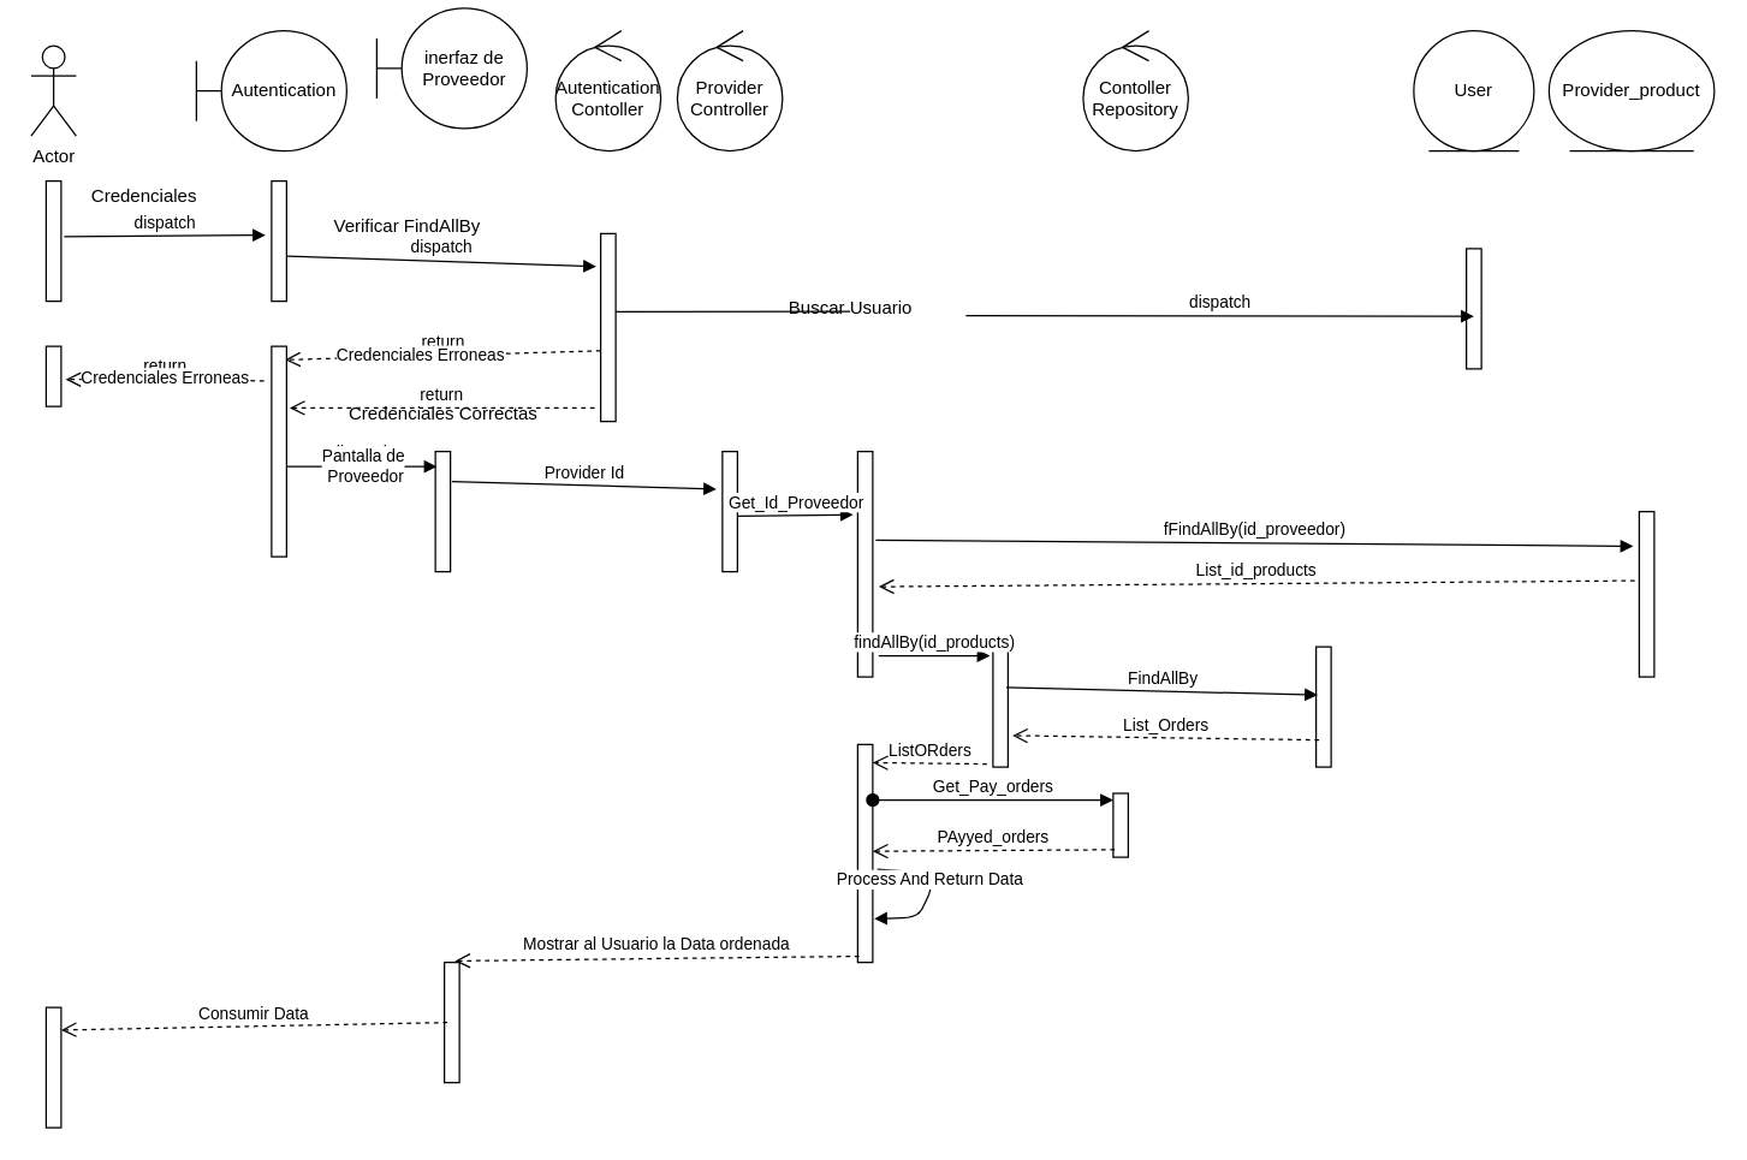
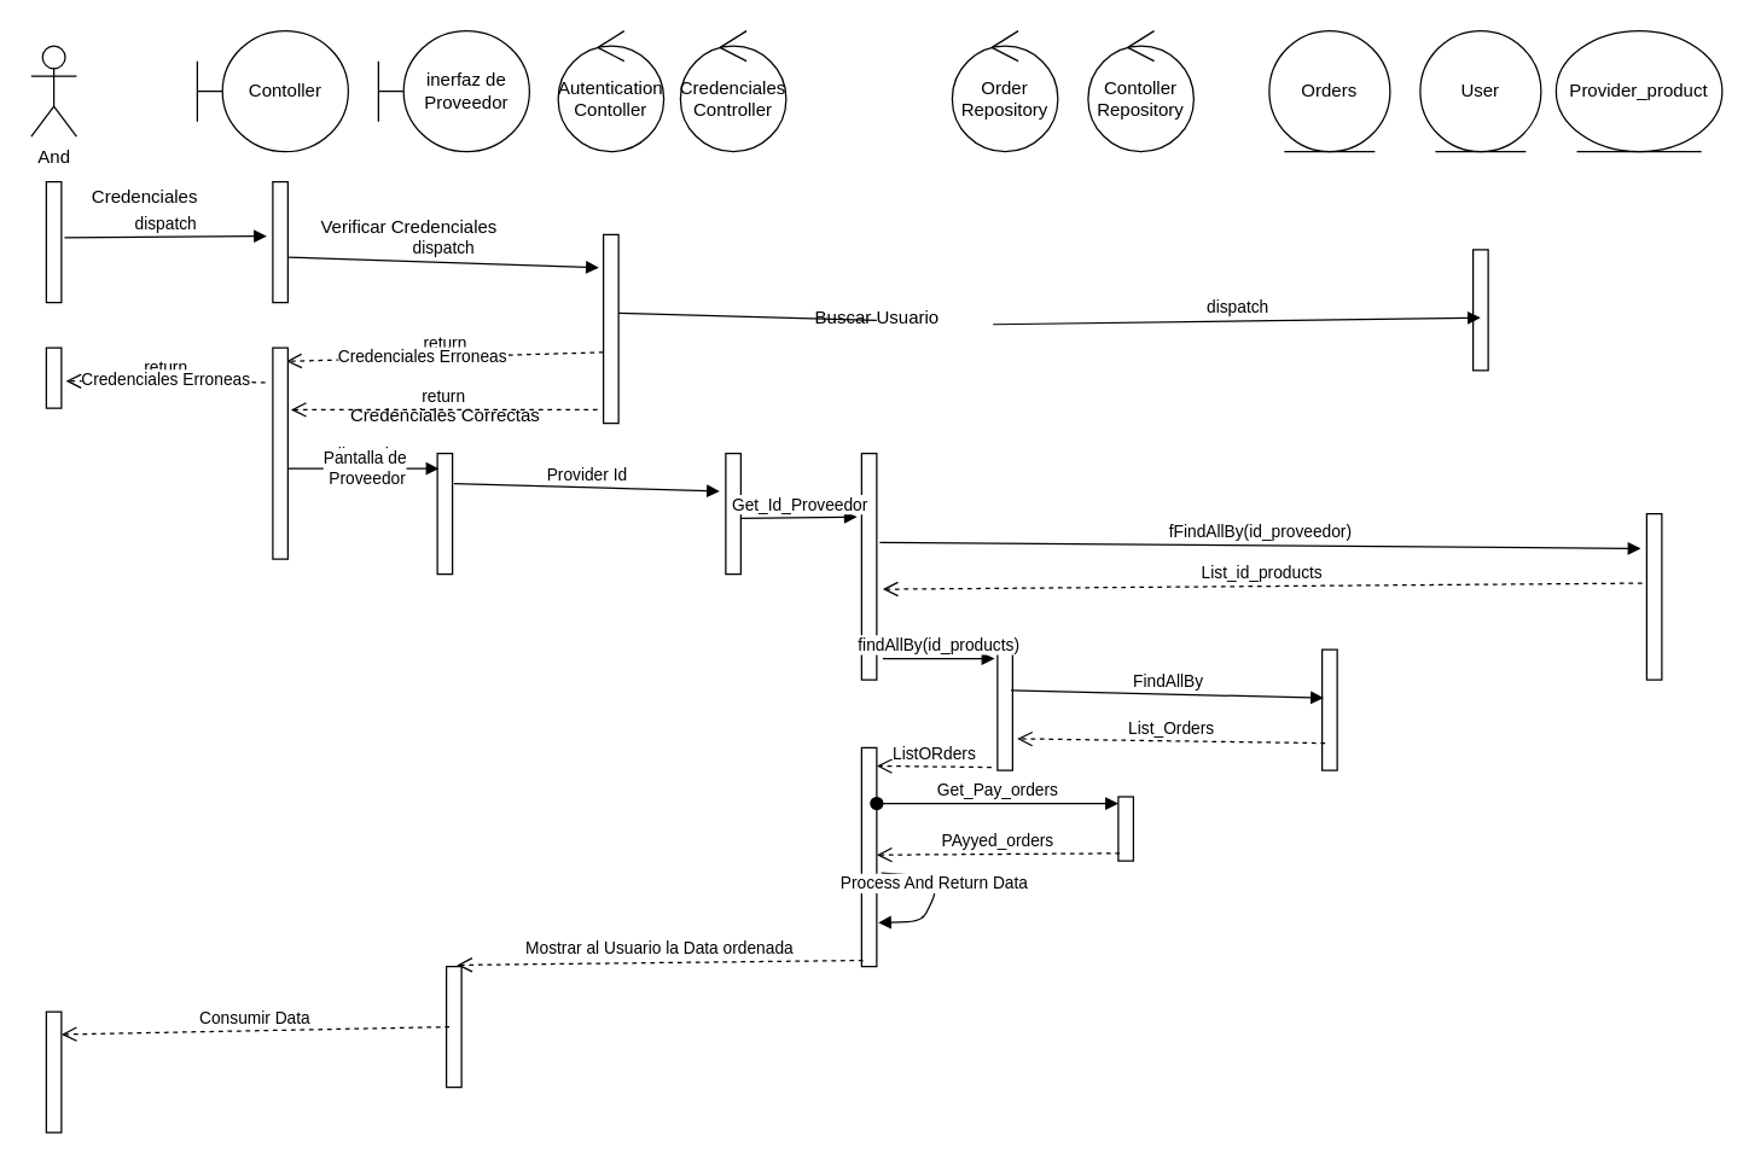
  <mxCell id="0" />
  <mxCell id="1" parent="0" />
- <mxCell id="2" value="Actor" style="shape=umlActor;verticalLabelPosition=bottom;verticalAlign=top;html=1;" vertex="1" parent="1"><mxGeometry x="20" y="30" width="30" height="60" as="geometry" /></mxCell>
+ <mxCell id="2" value="And" style="shape=umlActor;verticalLabelPosition=bottom;verticalAlign=top;html=1;" vertex="1" parent="1"><mxGeometry x="20" y="30" width="30" height="60" as="geometry" /></mxCell>
  <mxCell id="3" value="" style="html=1;points=[];perimeter=orthogonalPerimeter;" vertex="1" parent="1"><mxGeometry x="30" y="120" width="10" height="80" as="geometry" /></mxCell>
- <mxCell id="4" value="Autentication" style="shape=umlBoundary;whiteSpace=wrap;html=1;" vertex="1" parent="1"><mxGeometry x="130" y="20" width="100" height="80" as="geometry" /></mxCell>
+ <mxCell id="4" value="Contoller" style="shape=umlBoundary;whiteSpace=wrap;html=1;" vertex="1" parent="1"><mxGeometry x="130" y="20" width="100" height="80" as="geometry" /></mxCell>
  <mxCell id="5" value="" style="html=1;points=[];perimeter=orthogonalPerimeter;" vertex="1" parent="1"><mxGeometry x="180" y="120" width="10" height="80" as="geometry" /></mxCell>
  <mxCell id="6" value="dispatch" style="html=1;verticalAlign=bottom;endArrow=block;exitX=1.2;exitY=0.463;exitDx=0;exitDy=0;exitPerimeter=0;entryX=-0.4;entryY=0.45;entryDx=0;entryDy=0;entryPerimeter=0;" edge="1" parent="1" source="3" target="5"><mxGeometry width="80" relative="1" as="geometry"><mxPoint x="60" y="159.5" as="sourcePoint" /><mxPoint x="140" y="159.5" as="targetPoint" /></mxGeometry></mxCell>
  <mxCell id="7" value="Credenciales" style="text;html=1;align=center;verticalAlign=middle;resizable=0;points=[];autosize=1;strokeColor=none;fillColor=none;" vertex="1" parent="1"><mxGeometry x="50" y="115" width="90" height="30" as="geometry" /></mxCell>
  <mxCell id="8" value="Autentication&lt;br&gt;Contoller" style="ellipse;shape=umlControl;whiteSpace=wrap;html=1;" vertex="1" parent="1"><mxGeometry x="369" y="20" width="70" height="80" as="geometry" /></mxCell>
  <mxCell id="9" value="dispatch" style="html=1;verticalAlign=bottom;endArrow=block;exitX=1;exitY=0.625;exitDx=0;exitDy=0;exitPerimeter=0;entryX=-0.3;entryY=0.175;entryDx=0;entryDy=0;entryPerimeter=0;" edge="1" parent="1" source="5" target="10"><mxGeometry width="80" relative="1" as="geometry"><mxPoint x="220" y="170" as="sourcePoint" /><mxPoint x="300" y="170" as="targetPoint" /></mxGeometry></mxCell>
  <mxCell id="10" value="" style="html=1;points=[];perimeter=orthogonalPerimeter;" vertex="1" parent="1"><mxGeometry x="399" y="155" width="10" height="125" as="geometry" /></mxCell>
- <mxCell id="11" value="Verificar FindAllBy" style="text;html=1;align=center;verticalAlign=middle;resizable=0;points=[];autosize=1;strokeColor=none;fillColor=none;" vertex="1" parent="1"><mxGeometry x="200" y="135" width="140" height="30" as="geometry" /></mxCell>
+ <mxCell id="11" value="Verificar Credenciales" style="text;html=1;align=center;verticalAlign=middle;resizable=0;points=[];autosize=1;strokeColor=none;fillColor=none;" vertex="1" parent="1"><mxGeometry x="200" y="135" width="140" height="30" as="geometry" /></mxCell>
  <mxCell id="12" value="User" style="ellipse;shape=umlEntity;whiteSpace=wrap;html=1;" vertex="1" parent="1"><mxGeometry x="940" y="20" width="80" height="80" as="geometry" /></mxCell>
  <mxCell id="13" value="" style="html=1;points=[];perimeter=orthogonalPerimeter;" vertex="1" parent="1"><mxGeometry x="975" y="165" width="10" height="80" as="geometry" /></mxCell>
  <mxCell id="14" value="dispatch" style="html=1;verticalAlign=bottom;endArrow=block;exitX=1.2;exitY=0.65;exitDx=0;exitDy=0;exitPerimeter=0;entryX=0.5;entryY=0.563;entryDx=0;entryDy=0;entryPerimeter=0;startArrow=none;" edge="1" parent="1" source="23" target="13"><mxGeometry width="80" relative="1" as="geometry"><mxPoint x="360" y="210" as="sourcePoint" /><mxPoint x="470" y="207" as="targetPoint" /></mxGeometry></mxCell>
  <mxCell id="15" value="return" style="html=1;verticalAlign=bottom;endArrow=open;dashed=1;endSize=8;entryX=0.9;entryY=0.064;entryDx=0;entryDy=0;entryPerimeter=0;exitX=0;exitY=0.624;exitDx=0;exitDy=0;exitPerimeter=0;" edge="1" parent="1" source="10" target="18"><mxGeometry relative="1" as="geometry"><mxPoint x="390" y="235" as="sourcePoint" /><mxPoint x="200" y="233" as="targetPoint" /></mxGeometry></mxCell>
  <mxCell id="16" value="Credenciales Erroneas" style="edgeLabel;html=1;align=center;verticalAlign=middle;resizable=0;points=[];" vertex="1" connectable="0" parent="15"><mxGeometry x="0.154" y="-1" relative="1" as="geometry"><mxPoint as="offset" /></mxGeometry></mxCell>
  <mxCell id="17" value="" style="html=1;points=[];perimeter=orthogonalPerimeter;" vertex="1" parent="1"><mxGeometry x="30" y="230" width="10" height="40" as="geometry" /></mxCell>
  <mxCell id="18" value="" style="html=1;points=[];perimeter=orthogonalPerimeter;" vertex="1" parent="1"><mxGeometry x="180" y="230" width="10" height="140" as="geometry" /></mxCell>
  <mxCell id="19" value="return" style="html=1;verticalAlign=bottom;endArrow=open;dashed=1;endSize=8;exitX=-0.5;exitY=0.164;exitDx=0;exitDy=0;exitPerimeter=0;entryX=1.3;entryY=0.55;entryDx=0;entryDy=0;entryPerimeter=0;" edge="1" parent="1" source="18" target="17"><mxGeometry relative="1" as="geometry"><mxPoint x="170" y="250" as="sourcePoint" /><mxPoint x="40" y="253" as="targetPoint" /></mxGeometry></mxCell>
  <mxCell id="20" value="Credenciales Erroneas" style="edgeLabel;html=1;align=center;verticalAlign=middle;resizable=0;points=[];" vertex="1" connectable="0" parent="19"><mxGeometry x="0.206" relative="1" as="geometry"><mxPoint x="13" y="-2" as="offset" /></mxGeometry></mxCell>
- <mxCell id="21" value="Provider&lt;br&gt;Controller" style="ellipse;shape=umlControl;whiteSpace=wrap;html=1;" vertex="1" parent="1"><mxGeometry x="450" y="20" width="70" height="80" as="geometry" /></mxCell>
+ <mxCell id="21" value="Credenciales&lt;br&gt;Controller" style="ellipse;shape=umlControl;whiteSpace=wrap;html=1;" vertex="1" parent="1"><mxGeometry x="450" y="20" width="70" height="80" as="geometry" /></mxCell>
  <mxCell id="22" value="" style="html=1;verticalAlign=bottom;endArrow=none;entryX=0.5;entryY=0.563;entryDx=0;entryDy=0;entryPerimeter=0;exitX=1;exitY=0.416;exitDx=0;exitDy=0;exitPerimeter=0;" edge="1" parent="1" source="10" target="23"><mxGeometry width="80" relative="1" as="geometry"><mxPoint x="420" y="210" as="sourcePoint" /><mxPoint x="760" y="210.04" as="targetPoint" /></mxGeometry></mxCell>
- <mxCell id="23" value="Buscar Usuario" style="text;html=1;align=center;verticalAlign=middle;resizable=0;points=[];autosize=1;strokeColor=none;fillColor=none;" vertex="1" parent="1"><mxGeometry x="510" y="190" width="110" height="30" as="geometry" /></mxCell>
- <mxCell id="24" value="inerfaz de Proveedor" style="shape=umlBoundary;whiteSpace=wrap;html=1;" vertex="1" parent="1"><mxGeometry x="250" y="5" width="100" height="80" as="geometry" /></mxCell>
+ <mxCell id="23" value="Buscar Usuario" style="text;html=1;align=center;verticalAlign=middle;resizable=0;points=[];autosize=1;strokeColor=none;fillColor=none;" vertex="1" parent="1"><mxGeometry x="525" y="195" width="110" height="30" as="geometry" /></mxCell>
+ <mxCell id="24" value="inerfaz de Proveedor" style="shape=umlBoundary;whiteSpace=wrap;html=1;" vertex="1" parent="1"><mxGeometry x="250" y="20" width="100" height="80" as="geometry" /></mxCell>
  <mxCell id="25" value="" style="html=1;points=[];perimeter=orthogonalPerimeter;" vertex="1" parent="1"><mxGeometry x="289" y="300" width="10" height="80" as="geometry" /></mxCell>
  <mxCell id="26" value="return" style="html=1;verticalAlign=bottom;endArrow=open;dashed=1;endSize=8;entryX=1.2;entryY=0.293;entryDx=0;entryDy=0;entryPerimeter=0;exitX=-0.4;exitY=0.928;exitDx=0;exitDy=0;exitPerimeter=0;" edge="1" parent="1" source="10" target="18"><mxGeometry relative="1" as="geometry"><mxPoint x="340" y="270" as="sourcePoint" /><mxPoint x="260" y="270" as="targetPoint" /></mxGeometry></mxCell>
  <mxCell id="27" value="Credenciales Correctas" style="text;html=1;align=center;verticalAlign=middle;resizable=0;points=[];autosize=1;strokeColor=none;fillColor=none;" vertex="1" parent="1"><mxGeometry x="219" y="260" width="150" height="30" as="geometry" /></mxCell>
  <mxCell id="28" value="dispatch" style="html=1;verticalAlign=bottom;endArrow=block;entryX=0.1;entryY=0.125;entryDx=0;entryDy=0;entryPerimeter=0;" edge="1" parent="1" target="25"><mxGeometry width="80" relative="1" as="geometry"><mxPoint x="190" y="310" as="sourcePoint" /><mxPoint x="270" y="310" as="targetPoint" /></mxGeometry></mxCell>
  <mxCell id="29" value="Pantalla de&lt;br&gt;&amp;nbsp;Proveedor" style="edgeLabel;html=1;align=center;verticalAlign=middle;resizable=0;points=[];" vertex="1" connectable="0" parent="28"><mxGeometry x="0.32" y="1" relative="1" as="geometry"><mxPoint x="-16" as="offset" /></mxGeometry></mxCell>
  <mxCell id="30" value="" style="html=1;points=[];perimeter=orthogonalPerimeter;" vertex="1" parent="1"><mxGeometry x="480" y="300" width="10" height="80" as="geometry" /></mxCell>
  <mxCell id="31" value="Provider Id" style="html=1;verticalAlign=bottom;endArrow=block;exitX=1.1;exitY=0.25;exitDx=0;exitDy=0;exitPerimeter=0;entryX=-0.4;entryY=0.313;entryDx=0;entryDy=0;entryPerimeter=0;" edge="1" parent="1" source="25" target="30"><mxGeometry width="80" relative="1" as="geometry"><mxPoint x="360" y="360" as="sourcePoint" /><mxPoint x="440" y="360" as="targetPoint" /></mxGeometry></mxCell>
  <mxCell id="32" value="" style="html=1;points=[];perimeter=orthogonalPerimeter;" vertex="1" parent="1"><mxGeometry x="570" y="300" width="10" height="150" as="geometry" /></mxCell>
  <mxCell id="33" value="Get_Id_Proveedor" style="html=1;verticalAlign=bottom;endArrow=block;exitX=1;exitY=0.538;exitDx=0;exitDy=0;exitPerimeter=0;entryX=-0.3;entryY=0.28;entryDx=0;entryDy=0;entryPerimeter=0;" edge="1" parent="1" source="30" target="32"><mxGeometry width="80" relative="1" as="geometry"><mxPoint x="360" y="360" as="sourcePoint" /><mxPoint x="440" y="360" as="targetPoint" /></mxGeometry></mxCell>
  <mxCell id="34" value="Provider_product" style="ellipse;shape=umlEntity;whiteSpace=wrap;html=1;" vertex="1" parent="1"><mxGeometry x="1030" y="20" width="110" height="80" as="geometry" /></mxCell>
  <mxCell id="35" value="" style="html=1;points=[];perimeter=orthogonalPerimeter;" vertex="1" parent="1"><mxGeometry x="1090" y="340" width="10" height="110" as="geometry" /></mxCell>
  <mxCell id="36" value="fFindAllBy(id_proveedor)" style="html=1;verticalAlign=bottom;endArrow=block;entryX=-0.4;entryY=0.209;entryDx=0;entryDy=0;entryPerimeter=0;exitX=1.2;exitY=0.393;exitDx=0;exitDy=0;exitPerimeter=0;" edge="1" parent="1" source="32" target="35"><mxGeometry width="80" relative="1" as="geometry"><mxPoint x="600" y="360" as="sourcePoint" /><mxPoint x="660" y="360" as="targetPoint" /></mxGeometry></mxCell>
  <mxCell id="37" value="List_id_products" style="html=1;verticalAlign=bottom;endArrow=open;dashed=1;endSize=8;exitX=-0.3;exitY=0.418;exitDx=0;exitDy=0;exitPerimeter=0;entryX=1.4;entryY=0.6;entryDx=0;entryDy=0;entryPerimeter=0;" edge="1" parent="1" source="35" target="32"><mxGeometry relative="1" as="geometry"><mxPoint x="860" y="420" as="sourcePoint" /><mxPoint x="600" y="396" as="targetPoint" /></mxGeometry></mxCell>
+ <mxCell id="38" value="Order&lt;br&gt;Repository" style="ellipse;shape=umlControl;whiteSpace=wrap;html=1;" vertex="1" parent="1"><mxGeometry x="630" y="20" width="70" height="80" as="geometry" /></mxCell>
  <mxCell id="39" value="" style="html=1;points=[];perimeter=orthogonalPerimeter;" vertex="1" parent="1"><mxGeometry x="660" y="430" width="10" height="80" as="geometry" /></mxCell>
  <mxCell id="40" value="findAllBy(id_products)" style="html=1;verticalAlign=bottom;endArrow=block;exitX=1.4;exitY=0.907;exitDx=0;exitDy=0;exitPerimeter=0;entryX=-0.2;entryY=0.075;entryDx=0;entryDy=0;entryPerimeter=0;" edge="1" parent="1" source="32" target="39"><mxGeometry width="80" relative="1" as="geometry"><mxPoint x="580" y="535" as="sourcePoint" /><mxPoint x="650" y="436" as="targetPoint" /></mxGeometry></mxCell>
+ <mxCell id="41" value="Orders" style="ellipse;shape=umlEntity;whiteSpace=wrap;html=1;" vertex="1" parent="1"><mxGeometry x="840" y="20" width="80" height="80" as="geometry" /></mxCell>
  <mxCell id="42" value="" style="html=1;points=[];perimeter=orthogonalPerimeter;" vertex="1" parent="1"><mxGeometry x="875" y="430" width="10" height="80" as="geometry" /></mxCell>
  <mxCell id="43" value="FindAllBy" style="html=1;verticalAlign=bottom;endArrow=block;entryX=0.1;entryY=0.4;entryDx=0;entryDy=0;entryPerimeter=0;exitX=0.9;exitY=0.338;exitDx=0;exitDy=0;exitPerimeter=0;" edge="1" parent="1" source="39" target="42"><mxGeometry width="80" relative="1" as="geometry"><mxPoint x="690" y="460" as="sourcePoint" /><mxPoint x="750" y="460" as="targetPoint" /></mxGeometry></mxCell>
  <mxCell id="44" value="List_Orders" style="html=1;verticalAlign=bottom;endArrow=open;dashed=1;endSize=8;entryX=1.3;entryY=0.738;entryDx=0;entryDy=0;entryPerimeter=0;exitX=0.2;exitY=0.775;exitDx=0;exitDy=0;exitPerimeter=0;" edge="1" parent="1" source="42" target="39"><mxGeometry relative="1" as="geometry"><mxPoint x="850" y="490" as="sourcePoint" /><mxPoint x="805" y="490" as="targetPoint" /></mxGeometry></mxCell>
  <mxCell id="45" value="" style="html=1;points=[];perimeter=orthogonalPerimeter;" vertex="1" parent="1"><mxGeometry x="570" y="495" width="10" height="145" as="geometry" /></mxCell>
  <mxCell id="46" value="ListORders" style="html=1;verticalAlign=bottom;endArrow=open;dashed=1;endSize=8;entryX=1;entryY=0.083;entryDx=0;entryDy=0;entryPerimeter=0;exitX=-0.4;exitY=0.975;exitDx=0;exitDy=0;exitPerimeter=0;" edge="1" parent="1" source="39" target="45"><mxGeometry relative="1" as="geometry"><mxPoint x="690" y="535" as="sourcePoint" /><mxPoint x="610" y="535" as="targetPoint" /></mxGeometry></mxCell>
  <mxCell id="47" value="Process And Return Data" style="html=1;verticalAlign=bottom;endArrow=block;entryX=1.1;entryY=0.8;entryDx=0;entryDy=0;entryPerimeter=0;exitX=1.3;exitY=0.572;exitDx=0;exitDy=0;exitPerimeter=0;" edge="1" parent="1" source="45" target="45"><mxGeometry width="80" relative="1" as="geometry"><mxPoint x="580" y="534" as="sourcePoint" /><mxPoint x="630" y="590" as="targetPoint" /><Array as="points"><mxPoint x="610" y="580" /><mxPoint x="620" y="590" /><mxPoint x="610" y="610" /></Array></mxGeometry></mxCell>
  <mxCell id="48" value="Contoller&lt;br&gt;Repository" style="ellipse;shape=umlControl;whiteSpace=wrap;html=1;" vertex="1" parent="1"><mxGeometry x="720" y="20" width="70" height="80" as="geometry" /></mxCell>
  <mxCell id="49" value="" style="html=1;points=[];perimeter=orthogonalPerimeter;" vertex="1" parent="1"><mxGeometry x="740" y="527.5" width="10" height="42.5" as="geometry" /></mxCell>
  <mxCell id="50" value="Get_Pay_orders" style="html=1;verticalAlign=bottom;startArrow=oval;endArrow=block;startSize=8;exitX=1;exitY=0.255;exitDx=0;exitDy=0;exitPerimeter=0;" edge="1" target="49" parent="1" source="45"><mxGeometry relative="1" as="geometry"><mxPoint x="680" y="535" as="sourcePoint" /></mxGeometry></mxCell>
  <mxCell id="51" value="PAyyed_orders" style="html=1;verticalAlign=bottom;endArrow=open;dashed=1;endSize=8;exitX=0.1;exitY=0.882;exitDx=0;exitDy=0;exitPerimeter=0;entryX=1;entryY=0.49;entryDx=0;entryDy=0;entryPerimeter=0;" edge="1" parent="1" source="49" target="45"><mxGeometry relative="1" as="geometry"><mxPoint x="720" y="567" as="sourcePoint" /><mxPoint x="640" y="567" as="targetPoint" /></mxGeometry></mxCell>
  <mxCell id="52" value="" style="html=1;points=[];perimeter=orthogonalPerimeter;" vertex="1" parent="1"><mxGeometry x="295" y="640" width="10" height="80" as="geometry" /></mxCell>
  <mxCell id="53" value="Mostrar al Usuario la Data ordenada" style="html=1;verticalAlign=bottom;endArrow=open;dashed=1;endSize=8;exitX=0.1;exitY=0.972;exitDx=0;exitDy=0;exitPerimeter=0;entryX=0.7;entryY=-0.012;entryDx=0;entryDy=0;entryPerimeter=0;" edge="1" parent="1" source="45" target="52"><mxGeometry relative="1" as="geometry"><mxPoint x="500" y="630" as="sourcePoint" /><mxPoint x="310" y="640" as="targetPoint" /></mxGeometry></mxCell>
  <mxCell id="54" value="" style="html=1;points=[];perimeter=orthogonalPerimeter;" vertex="1" parent="1"><mxGeometry x="30" y="670" width="10" height="80" as="geometry" /></mxCell>
  <mxCell id="55" value="Consumir Data" style="html=1;verticalAlign=bottom;endArrow=open;dashed=1;endSize=8;exitX=0.2;exitY=0.5;exitDx=0;exitDy=0;exitPerimeter=0;entryX=1;entryY=0.188;entryDx=0;entryDy=0;entryPerimeter=0;" edge="1" parent="1" source="52" target="54"><mxGeometry relative="1" as="geometry"><mxPoint x="230" y="679.5" as="sourcePoint" /><mxPoint x="60" y="680" as="targetPoint" /></mxGeometry></mxCell>
